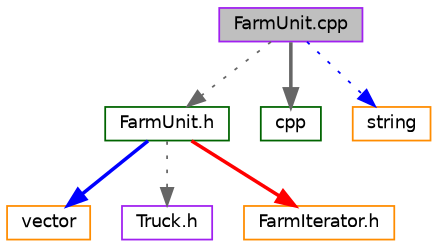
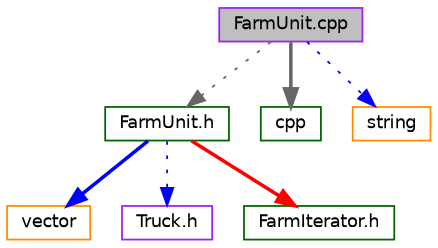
  digraph {
    node [color=darkorange fillcolor=white fontname=Helvetica fontsize=10 shape=record style=filled]
    edge [color=blue fontname=Helvetica fontsize=10 labelfontname=Helvetica labelfontsize=10 style=dotted]
    n1 [color=purple fillcolor=grey75 fontcolor=black height=0.2 label="FarmUnit.cpp" width=0.4]
    n2 [color=darkgreen height=0.2 label="FarmUnit.h" width=0.4]
    n3 [color=darkgreen height=0.2 label=cpp width=0.4]
    n4 [height=0.2 label=string width=0.4]
    n5 [height=0.2 label=vector width=0.4]
    n6 [color=purple height=0.2 label="Truck.h" width=0.4]
-   n7 [height=0.2 label="FarmIterator.h" width=0.4]
+   n7 [color=darkgreen height=0.2 label="FarmIterator.h" width=0.4]
    n1 -> n2 [color=gray40]
    n1 -> n3 [color=gray40 style=bold]
    n1 -> n4
    n2 -> n5 [style=bold]
-   n2 -> n6 [color=gray40]
+   n2 -> n6
    n2 -> n7 [color=red style=bold]
  }
